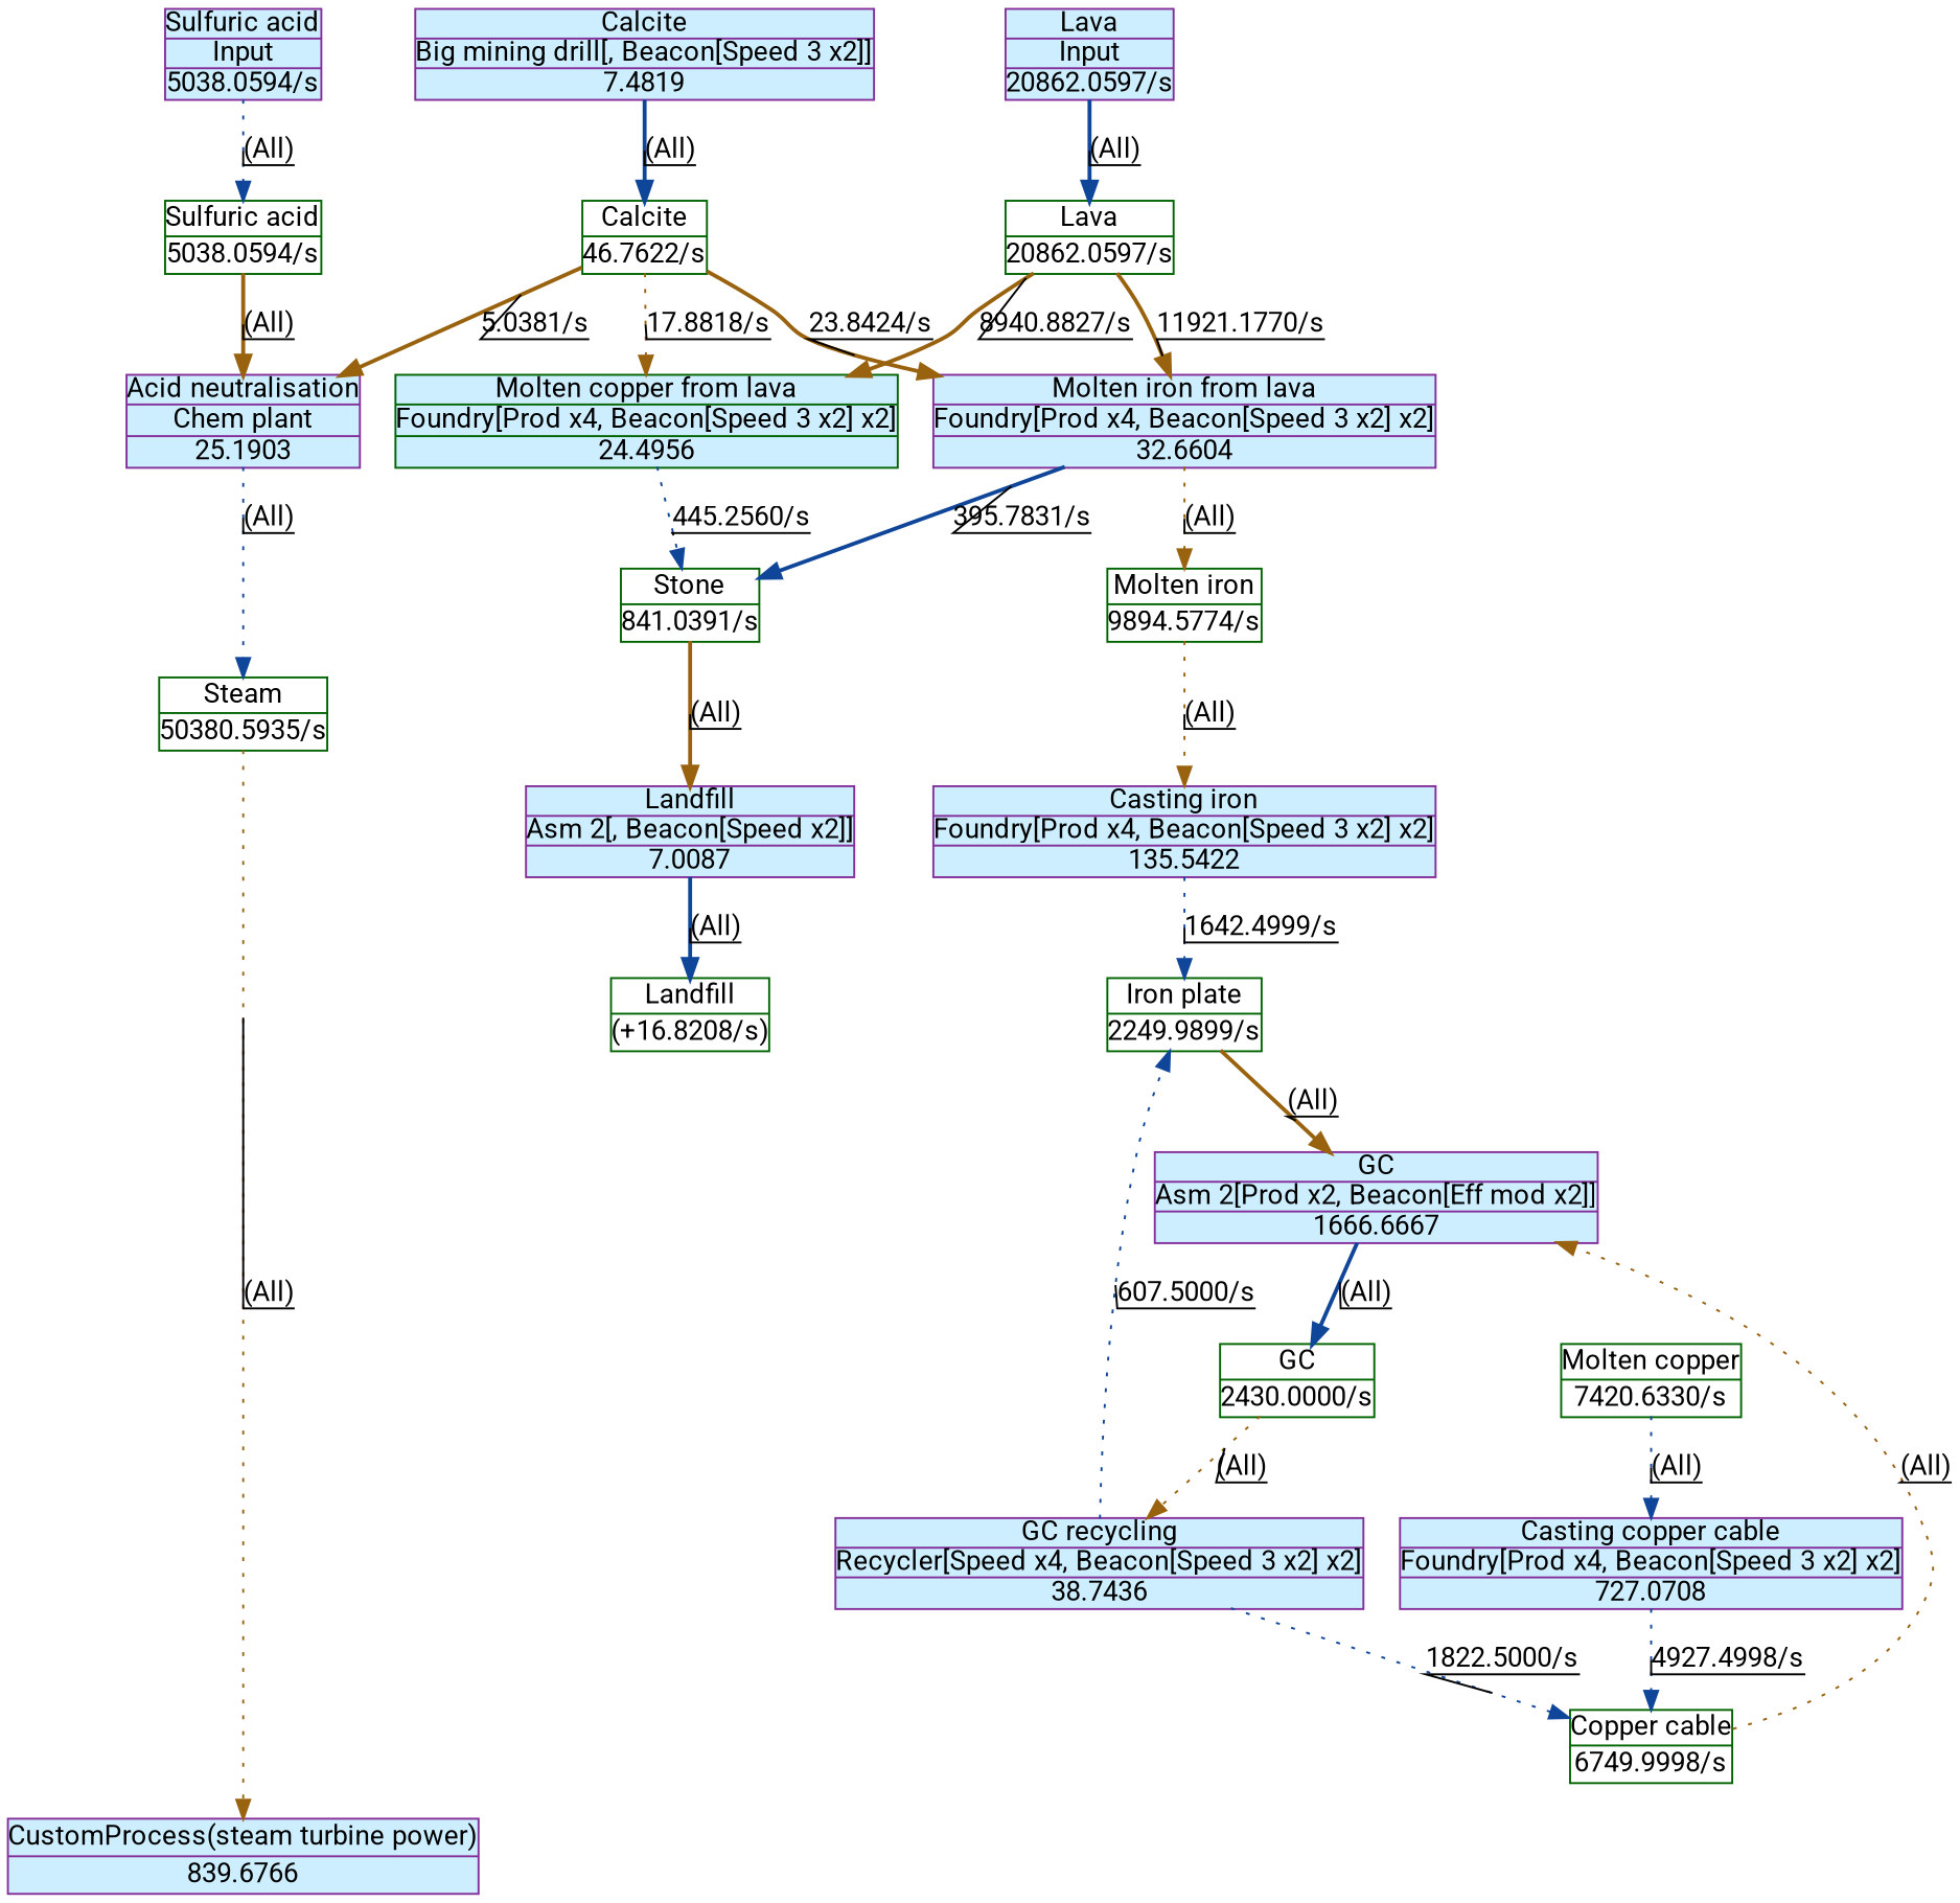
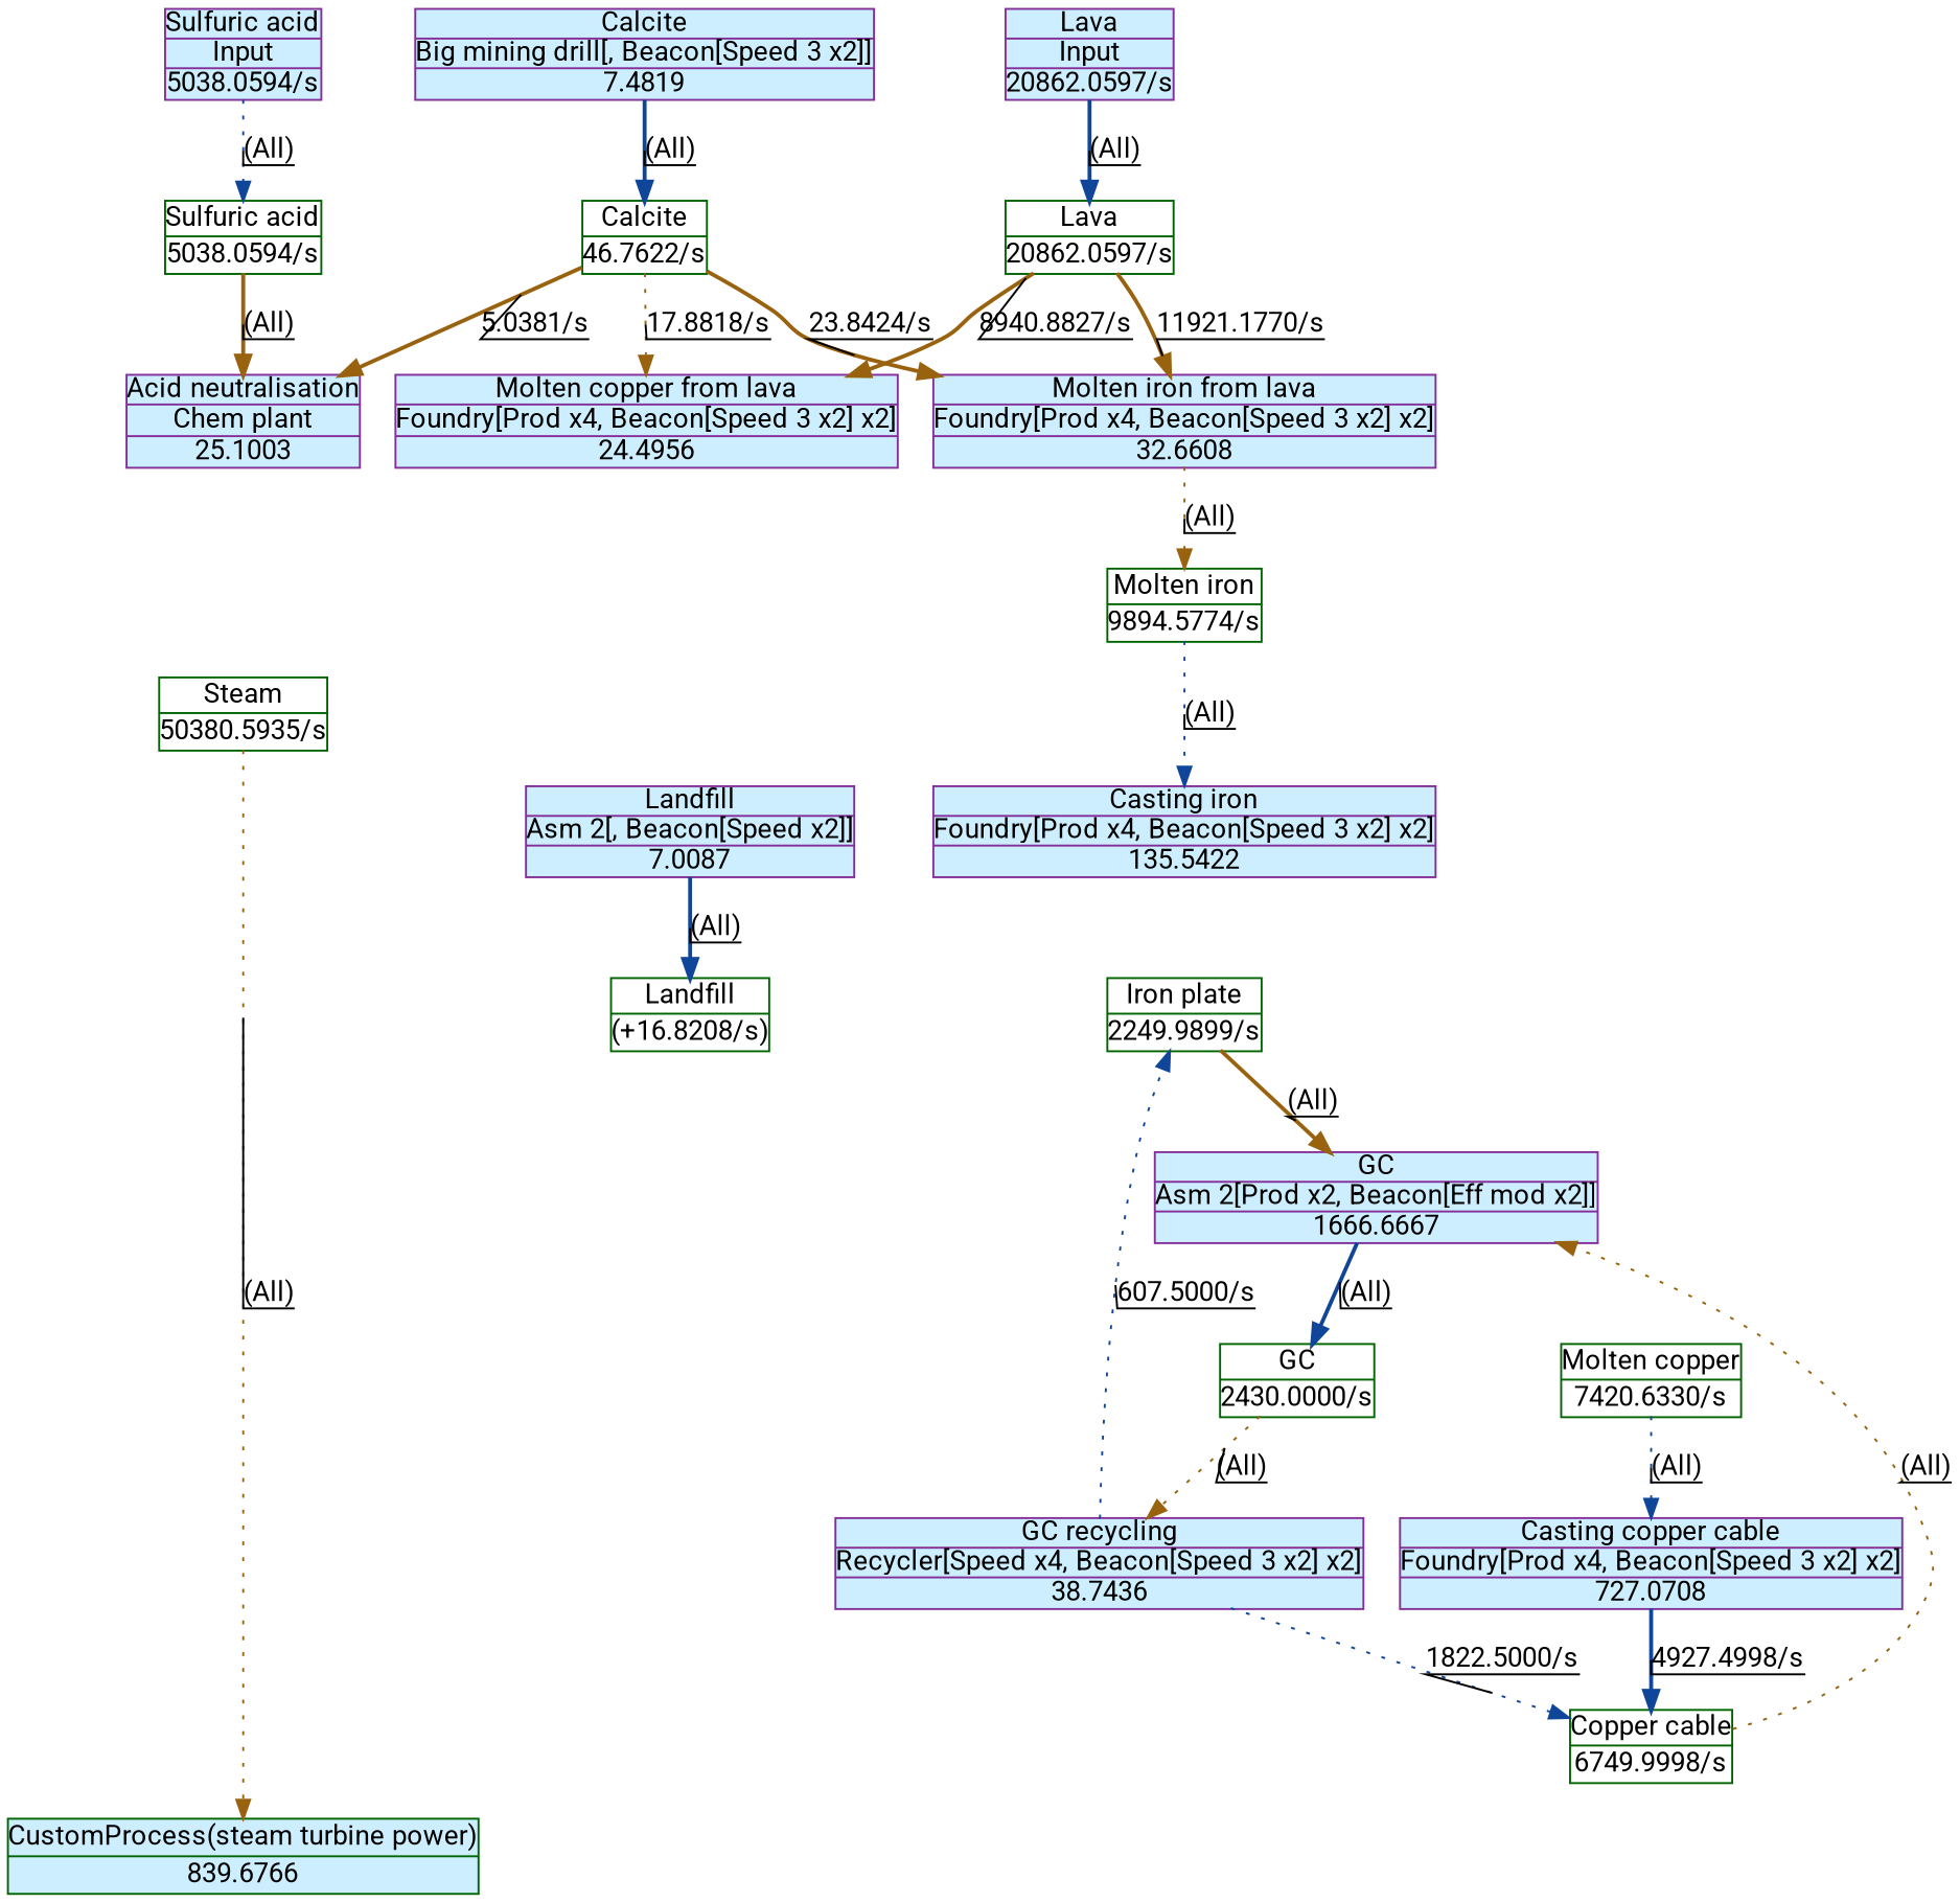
  digraph {
    concentrate=true
    fontname=Roboto
    node [color="#842e99" fillcolor="#cceeff" fontname=Roboto margin=0 shape=record style=filled]
    edge [color="#0f4699" decorate=true fontname=Roboto style=bold]
    n1 [label="{Calcite|Big mining drill[, Beacon[Speed 3 x2]]|7.4819}"]
    n2 [label="{Sulfuric acid|Input|5038.0594/s}"]
    n3 [label="{Lava|Input|20862.0597/s}"]
-   n4 [label="{CustomProcess(steam turbine power)|839.6766}"]
+   n4 [color="#006400" label="{CustomProcess(steam turbine power)|839.6766}"]
    n5 [color="#006400" label="{Calcite|46.7622/s}" fillcolor="" style=""]
    n6 [color="#006400" label="{Sulfuric acid|5038.0594/s}" fillcolor="" style=""]
    n7 [color="#006400" label="{Lava|20862.0597/s}" fillcolor="" style=""]
    n8 [color="#006400" label="{Copper cable|6749.9998/s}" fillcolor="" style=""]
    n9 [label="{GC|Asm 2[Prod x2, Beacon[Eff mod x2]]|1666.6667}"]
    n10 [color="#006400" label="{GC|2430.0000/s}" fillcolor="" style=""]
    n11 [color="#006400" label="{Iron plate|2249.9899/s}" fillcolor="" style=""]
    n12 [label="{GC recycling|Recycler[Speed x4, Beacon[Speed 3 x2] x2]|38.7436}"]
    n13 [color="#006400" label="{Steam|50380.5935/s}" fillcolor="" style=""]
-   n14 [label="{Acid neutralisation|Chem plant|25.1903}"]
-   n15 [label="{Molten iron from lava|Foundry[Prod x4, Beacon[Speed 3 x2] x2]|32.6604}"]
-   n16 [color="#006400" label="{Molten copper from lava|Foundry[Prod x4, Beacon[Speed 3 x2] x2]|24.4956}"]
-   n17 [color="#006400" label="{Stone|841.0391/s}" fillcolor="" style=""]
+   n14 [label="{Acid neutralisation|Chem plant|25.1003}"]
+   n15 [label="{Molten iron from lava|Foundry[Prod x4, Beacon[Speed 3 x2] x2]|32.6608}"]
+   n16 [label="{Molten copper from lava|Foundry[Prod x4, Beacon[Speed 3 x2] x2]|24.4956}"]
    n18 [color="#006400" label="{Molten iron|9894.5774/s}" fillcolor="" style=""]
    n19 [color="#006400" label="{Molten copper|7420.6330/s}" fillcolor="" style=""]
    n20 [label="{Casting copper cable|Foundry[Prod x4, Beacon[Speed 3 x2] x2]|727.0708}"]
    n21 [color="#006400" label="{Landfill|(+16.8208/s)}" fillcolor="" style=""]
    n22 [label="{Landfill|Asm 2[, Beacon[Speed x2]]|7.0087}"]
    n23 [label="{Casting iron|Foundry[Prod x4, Beacon[Speed 3 x2] x2]|135.5422}"]
    subgraph sub_1 {
      rank=source
      n1
      n2
      n3
    }
    subgraph sub_2 {
      rank=sink
      n4
    }
    n1 -> n5 [label="(All)"]
    n2 -> n6 [label="(All)" style=dotted]
    n3 -> n7 [label="(All)"]
    n5 -> n14 [color="#99620f" label="5.0381/s\n"]
    n5 -> n15 [color="#99620f" label="23.8424/s\n"]
    n5 -> n16 [color="#99620f" label="17.8818/s\n" style=dotted]
    n6 -> n14 [color="#99620f" label="(All)"]
    n7 -> n15 [color="#99620f" label="11921.1770/s\n"]
    n7 -> n16 [color="#99620f" label="8940.8827/s\n"]
    n8 -> n9 [color="#99620f" label="(All)" style=dotted]
    n9 -> n10 [label="(All)"]
    n10 -> n12 [color="#99620f" label="(All)" style=dotted]
    n11 -> n9 [color="#99620f" label="(All)"]
    n12 -> n8 [label="1822.5000/s\n" style=dotted]
    n12 -> n11 [label="607.5000/s\n" style=dotted]
    n13 -> n4 [color="#99620f" label="(All)" style=dotted]
-   n14 -> n13 [label="(All)" style=dotted]
-   n15 -> n17 [label="395.7831/s\n"]
    n15 -> n18 [color="#99620f" label="(All)" style=dotted]
-   n16 -> n17 [label="445.2560/s\n" style=dotted]
-   n17 -> n22 [color="#99620f" label="(All)"]
-   n18 -> n23 [color="#99620f" label="(All)" style=dotted]
+   n18 -> n23 [label="(All)" style=dotted]
    n19 -> n20 [label="(All)" style=dotted]
-   n20 -> n8 [label="4927.4998/s\n" style=dotted]
+   n20 -> n8 [label="4927.4998/s\n"]
    n22 -> n21 [label="(All)"]
-   n23 -> n11 [label="1642.4999/s\n" style=dotted]
  }
